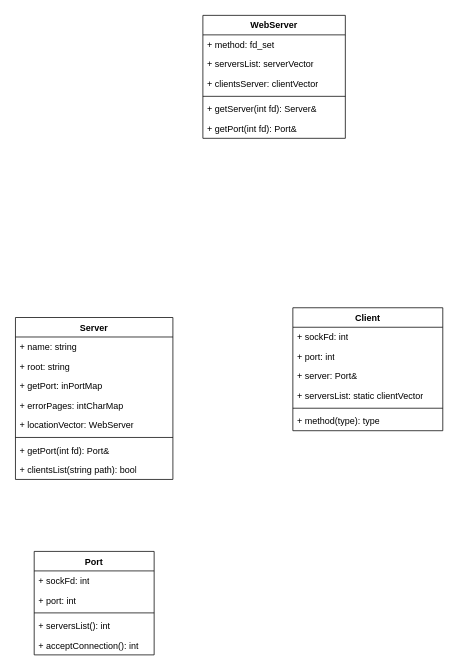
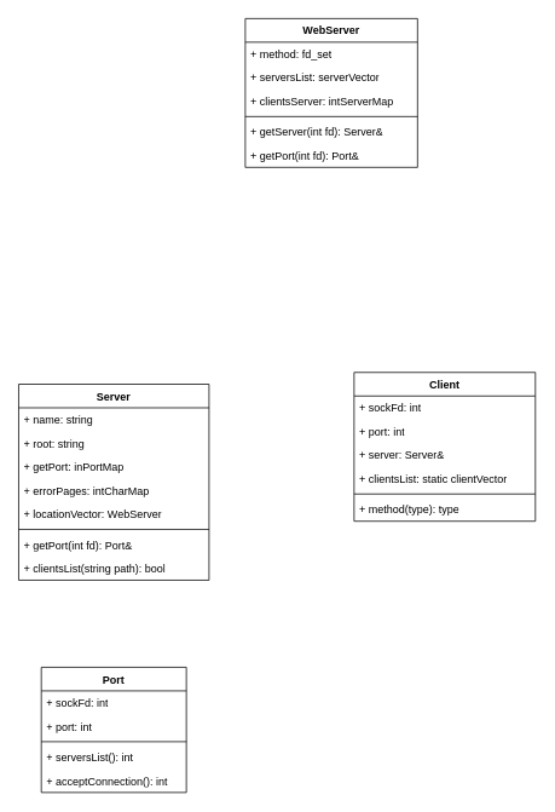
  <mxCell id="0" />
  <mxCell id="1" parent="0" />
  <mxCell id="2" value="WebServer" style="swimlane;fontStyle=1;align=center;verticalAlign=top;childLayout=stackLayout;horizontal=1;startSize=26;horizontalStack=0;resizeParent=1;resizeParentMax=0;resizeLast=0;collapsible=1;marginBottom=0;whiteSpace=wrap;html=1;" parent="1" vertex="1"><mxGeometry x="270" y="20" width="190" height="164" as="geometry" /></mxCell>
  <mxCell id="3" value="+ method: fd_set" style="text;strokeColor=none;fillColor=none;align=left;verticalAlign=top;spacingLeft=4;spacingRight=4;overflow=hidden;rotatable=0;points=[[0,0.5],[1,0.5]];portConstraint=eastwest;whiteSpace=wrap;html=1;" parent="2" vertex="1"><mxGeometry y="26" width="190" height="26" as="geometry" /></mxCell>
  <mxCell id="4" value="+ serversList: serverVector" style="text;strokeColor=none;fillColor=none;align=left;verticalAlign=top;spacingLeft=4;spacingRight=4;overflow=hidden;rotatable=0;points=[[0,0.5],[1,0.5]];portConstraint=eastwest;whiteSpace=wrap;html=1;" parent="2" vertex="1"><mxGeometry y="52" width="190" height="26" as="geometry" /></mxCell>
- <mxCell id="5" value="+ clientsServer: clientVector" style="text;strokeColor=none;fillColor=none;align=left;verticalAlign=top;spacingLeft=4;spacingRight=4;overflow=hidden;rotatable=0;points=[[0,0.5],[1,0.5]];portConstraint=eastwest;whiteSpace=wrap;html=1;" parent="2" vertex="1"><mxGeometry y="78" width="190" height="26" as="geometry" /></mxCell>
+ <mxCell id="5" value="+ clientsServer: intServerMap" style="text;strokeColor=none;fillColor=none;align=left;verticalAlign=top;spacingLeft=4;spacingRight=4;overflow=hidden;rotatable=0;points=[[0,0.5],[1,0.5]];portConstraint=eastwest;whiteSpace=wrap;html=1;" parent="2" vertex="1"><mxGeometry y="78" width="190" height="26" as="geometry" /></mxCell>
  <mxCell id="6" value="" style="line;strokeWidth=1;fillColor=none;align=left;verticalAlign=middle;spacingTop=-1;spacingLeft=3;spacingRight=3;rotatable=0;labelPosition=right;points=[];portConstraint=eastwest;strokeColor=inherit;" parent="2" vertex="1"><mxGeometry y="104" width="190" height="8" as="geometry" /></mxCell>
  <mxCell id="7" value="+ getServer(int fd): Server&amp;amp;" style="text;strokeColor=none;fillColor=none;align=left;verticalAlign=top;spacingLeft=4;spacingRight=4;overflow=hidden;rotatable=0;points=[[0,0.5],[1,0.5]];portConstraint=eastwest;whiteSpace=wrap;html=1;" parent="2" vertex="1"><mxGeometry y="112" width="190" height="26" as="geometry" /></mxCell>
  <mxCell id="8" value="+ getPort(int fd): Port&amp;amp;" style="text;strokeColor=none;fillColor=none;align=left;verticalAlign=top;spacingLeft=4;spacingRight=4;overflow=hidden;rotatable=0;points=[[0,0.5],[1,0.5]];portConstraint=eastwest;whiteSpace=wrap;html=1;" parent="2" vertex="1"><mxGeometry y="138" width="190" height="26" as="geometry" /></mxCell>
  <mxCell id="9" value="Server" style="swimlane;fontStyle=1;align=center;verticalAlign=top;childLayout=stackLayout;horizontal=1;startSize=26;horizontalStack=0;resizeParent=1;resizeParentMax=0;resizeLast=0;collapsible=1;marginBottom=0;whiteSpace=wrap;html=1;" parent="1" vertex="1"><mxGeometry x="20" y="423" width="210" height="216" as="geometry" /></mxCell>
  <mxCell id="10" value="+ name: string" style="text;strokeColor=none;fillColor=none;align=left;verticalAlign=top;spacingLeft=4;spacingRight=4;overflow=hidden;rotatable=0;points=[[0,0.5],[1,0.5]];portConstraint=eastwest;whiteSpace=wrap;html=1;" parent="9" vertex="1"><mxGeometry y="26" width="210" height="26" as="geometry" /></mxCell>
  <mxCell id="11" value="+ root: string" style="text;strokeColor=none;fillColor=none;align=left;verticalAlign=top;spacingLeft=4;spacingRight=4;overflow=hidden;rotatable=0;points=[[0,0.5],[1,0.5]];portConstraint=eastwest;whiteSpace=wrap;html=1;" parent="9" vertex="1"><mxGeometry y="52" width="210" height="26" as="geometry" /></mxCell>
  <mxCell id="12" value="+ getPort: inPortMap" style="text;strokeColor=none;fillColor=none;align=left;verticalAlign=top;spacingLeft=4;spacingRight=4;overflow=hidden;rotatable=0;points=[[0,0.5],[1,0.5]];portConstraint=eastwest;whiteSpace=wrap;html=1;" parent="9" vertex="1"><mxGeometry y="78" width="210" height="26" as="geometry" /></mxCell>
  <mxCell id="13" value="+ errorPages: intCharMap" style="text;strokeColor=none;fillColor=none;align=left;verticalAlign=top;spacingLeft=4;spacingRight=4;overflow=hidden;rotatable=0;points=[[0,0.5],[1,0.5]];portConstraint=eastwest;whiteSpace=wrap;html=1;" parent="9" vertex="1"><mxGeometry y="104" width="210" height="26" as="geometry" /></mxCell>
  <mxCell id="14" value="+ locationVector: WebServer" style="text;strokeColor=none;fillColor=none;align=left;verticalAlign=top;spacingLeft=4;spacingRight=4;overflow=hidden;rotatable=0;points=[[0,0.5],[1,0.5]];portConstraint=eastwest;whiteSpace=wrap;html=1;" parent="9" vertex="1"><mxGeometry y="130" width="210" height="26" as="geometry" /></mxCell>
  <mxCell id="15" value="" style="line;strokeWidth=1;fillColor=none;align=left;verticalAlign=middle;spacingTop=-1;spacingLeft=3;spacingRight=3;rotatable=0;labelPosition=right;points=[];portConstraint=eastwest;strokeColor=inherit;" parent="9" vertex="1"><mxGeometry y="156" width="210" height="8" as="geometry" /></mxCell>
  <mxCell id="16" value="+ getPort(int fd): Port&amp;amp;" style="text;strokeColor=none;fillColor=none;align=left;verticalAlign=top;spacingLeft=4;spacingRight=4;overflow=hidden;rotatable=0;points=[[0,0.5],[1,0.5]];portConstraint=eastwest;whiteSpace=wrap;html=1;" parent="9" vertex="1"><mxGeometry y="164" width="210" height="26" as="geometry" /></mxCell>
  <mxCell id="17" value="+ clientsList(string path): bool" style="text;strokeColor=none;fillColor=none;align=left;verticalAlign=top;spacingLeft=4;spacingRight=4;overflow=hidden;rotatable=0;points=[[0,0.5],[1,0.5]];portConstraint=eastwest;whiteSpace=wrap;html=1;" parent="9" vertex="1"><mxGeometry y="190" width="210" height="26" as="geometry" /></mxCell>
  <mxCell id="18" value="Port" style="swimlane;fontStyle=1;align=center;verticalAlign=top;childLayout=stackLayout;horizontal=1;startSize=26;horizontalStack=0;resizeParent=1;resizeParentMax=0;resizeLast=0;collapsible=1;marginBottom=0;whiteSpace=wrap;html=1;" parent="1" vertex="1"><mxGeometry x="45" y="735" width="160" height="138" as="geometry" /></mxCell>
  <mxCell id="19" value="+ sockFd: int" style="text;strokeColor=none;fillColor=none;align=left;verticalAlign=top;spacingLeft=4;spacingRight=4;overflow=hidden;rotatable=0;points=[[0,0.5],[1,0.5]];portConstraint=eastwest;whiteSpace=wrap;html=1;" parent="18" vertex="1"><mxGeometry y="26" width="160" height="26" as="geometry" /></mxCell>
  <mxCell id="20" value="+ port: int" style="text;strokeColor=none;fillColor=none;align=left;verticalAlign=top;spacingLeft=4;spacingRight=4;overflow=hidden;rotatable=0;points=[[0,0.5],[1,0.5]];portConstraint=eastwest;whiteSpace=wrap;html=1;" parent="18" vertex="1"><mxGeometry y="52" width="160" height="26" as="geometry" /></mxCell>
  <mxCell id="21" value="" style="line;strokeWidth=1;fillColor=none;align=left;verticalAlign=middle;spacingTop=-1;spacingLeft=3;spacingRight=3;rotatable=0;labelPosition=right;points=[];portConstraint=eastwest;strokeColor=inherit;" parent="18" vertex="1"><mxGeometry y="78" width="160" height="8" as="geometry" /></mxCell>
  <mxCell id="22" value="+ serversList(): int" style="text;strokeColor=none;fillColor=none;align=left;verticalAlign=top;spacingLeft=4;spacingRight=4;overflow=hidden;rotatable=0;points=[[0,0.5],[1,0.5]];portConstraint=eastwest;whiteSpace=wrap;html=1;" parent="18" vertex="1"><mxGeometry y="86" width="160" height="26" as="geometry" /></mxCell>
  <mxCell id="23" value="+ acceptConnection(): int" style="text;strokeColor=none;fillColor=none;align=left;verticalAlign=top;spacingLeft=4;spacingRight=4;overflow=hidden;rotatable=0;points=[[0,0.5],[1,0.5]];portConstraint=eastwest;whiteSpace=wrap;html=1;" parent="18" vertex="1"><mxGeometry y="112" width="160" height="26" as="geometry" /></mxCell>
  <mxCell id="24" value="Client" style="swimlane;fontStyle=1;align=center;verticalAlign=top;childLayout=stackLayout;horizontal=1;startSize=26;horizontalStack=0;resizeParent=1;resizeParentMax=0;resizeLast=0;collapsible=1;marginBottom=0;whiteSpace=wrap;html=1;" parent="1" vertex="1"><mxGeometry x="390" y="410" width="200" height="164" as="geometry" /></mxCell>
  <mxCell id="25" value="+ sockFd: int" style="text;strokeColor=none;fillColor=none;align=left;verticalAlign=top;spacingLeft=4;spacingRight=4;overflow=hidden;rotatable=0;points=[[0,0.5],[1,0.5]];portConstraint=eastwest;whiteSpace=wrap;html=1;" parent="24" vertex="1"><mxGeometry y="26" width="200" height="26" as="geometry" /></mxCell>
  <mxCell id="26" value="+ port: int" style="text;strokeColor=none;fillColor=none;align=left;verticalAlign=top;spacingLeft=4;spacingRight=4;overflow=hidden;rotatable=0;points=[[0,0.5],[1,0.5]];portConstraint=eastwest;whiteSpace=wrap;html=1;" parent="24" vertex="1"><mxGeometry y="52" width="200" height="26" as="geometry" /></mxCell>
- <mxCell id="27" value="+ server: Port&amp;amp;" style="text;strokeColor=none;fillColor=none;align=left;verticalAlign=top;spacingLeft=4;spacingRight=4;overflow=hidden;rotatable=0;points=[[0,0.5],[1,0.5]];portConstraint=eastwest;whiteSpace=wrap;html=1;" parent="24" vertex="1"><mxGeometry y="78" width="200" height="26" as="geometry" /></mxCell>
- <mxCell id="28" value="+ serversList: static clientVector" style="text;strokeColor=none;fillColor=none;align=left;verticalAlign=top;spacingLeft=4;spacingRight=4;overflow=hidden;rotatable=0;points=[[0,0.5],[1,0.5]];portConstraint=eastwest;whiteSpace=wrap;html=1;" parent="24" vertex="1"><mxGeometry y="104" width="200" height="26" as="geometry" /></mxCell>
+ <mxCell id="27" value="+ server: Server&amp;amp;" style="text;strokeColor=none;fillColor=none;align=left;verticalAlign=top;spacingLeft=4;spacingRight=4;overflow=hidden;rotatable=0;points=[[0,0.5],[1,0.5]];portConstraint=eastwest;whiteSpace=wrap;html=1;" parent="24" vertex="1"><mxGeometry y="78" width="200" height="26" as="geometry" /></mxCell>
+ <mxCell id="28" value="+ clientsList: static clientVector" style="text;strokeColor=none;fillColor=none;align=left;verticalAlign=top;spacingLeft=4;spacingRight=4;overflow=hidden;rotatable=0;points=[[0,0.5],[1,0.5]];portConstraint=eastwest;whiteSpace=wrap;html=1;" parent="24" vertex="1"><mxGeometry y="104" width="200" height="26" as="geometry" /></mxCell>
  <mxCell id="29" value="" style="line;strokeWidth=1;fillColor=none;align=left;verticalAlign=middle;spacingTop=-1;spacingLeft=3;spacingRight=3;rotatable=0;labelPosition=right;points=[];portConstraint=eastwest;strokeColor=inherit;" parent="24" vertex="1"><mxGeometry y="130" width="200" height="8" as="geometry" /></mxCell>
  <mxCell id="30" value="+ method(type): type" style="text;strokeColor=none;fillColor=none;align=left;verticalAlign=top;spacingLeft=4;spacingRight=4;overflow=hidden;rotatable=0;points=[[0,0.5],[1,0.5]];portConstraint=eastwest;whiteSpace=wrap;html=1;" parent="24" vertex="1"><mxGeometry y="138" width="200" height="26" as="geometry" /></mxCell>
